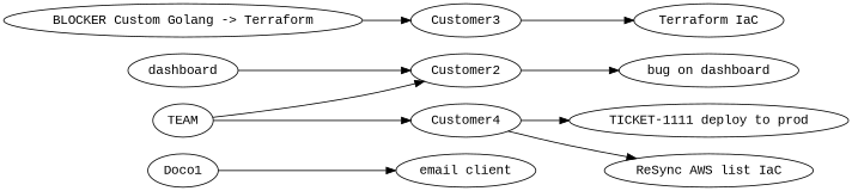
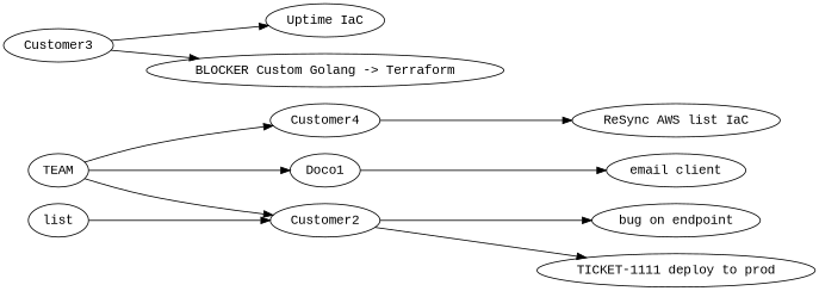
  digraph {
    fontname="Liberation Mono"
    rankdir=LR
    node [fontname="Liberation Mono"]
    edge [fontname="Liberation Mono"]
    n1 [label=Doco1]
    TEAM
    Customer2
    Customer4
    "email client"
    "TICKET-1111 deploy to prod"
-   "bug on endpoint" [label="bug on dashboard"]
+   "bug on endpoint"
    Customer3
-   "Uptime IaC" [label="Terraform IaC"]
+   "Uptime IaC"
    "BLOCKER Custom Golang -> Terraform"
    n11 [label="ReSync AWS list IaC"]
-   dashboard
+   dashboard [label=list]
    n1 -> "email client"
+   TEAM -> n1
    TEAM -> Customer2
    TEAM -> Customer4
-   Customer4 -> "TICKET-1111 deploy to prod"
+   Customer2 -> "TICKET-1111 deploy to prod"
    Customer2 -> "bug on endpoint"
    Customer4 -> n11
    Customer3 -> "Uptime IaC"
-   "BLOCKER Custom Golang -> Terraform" -> Customer3
+   Customer3 -> "BLOCKER Custom Golang -> Terraform"
    dashboard -> Customer2
  }
